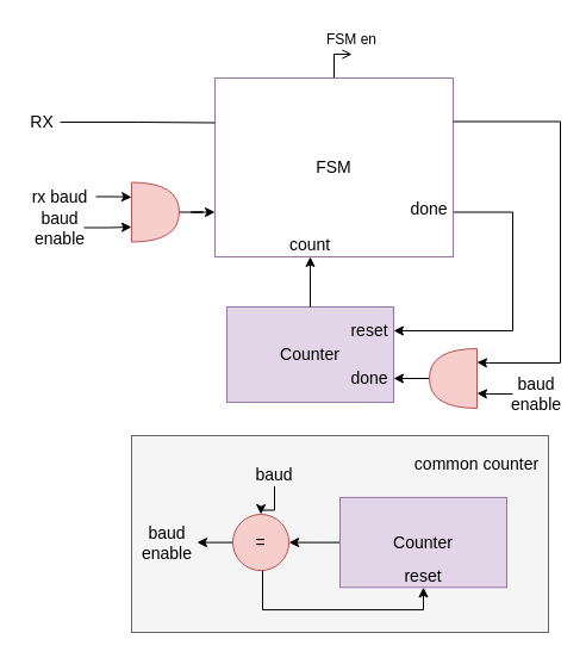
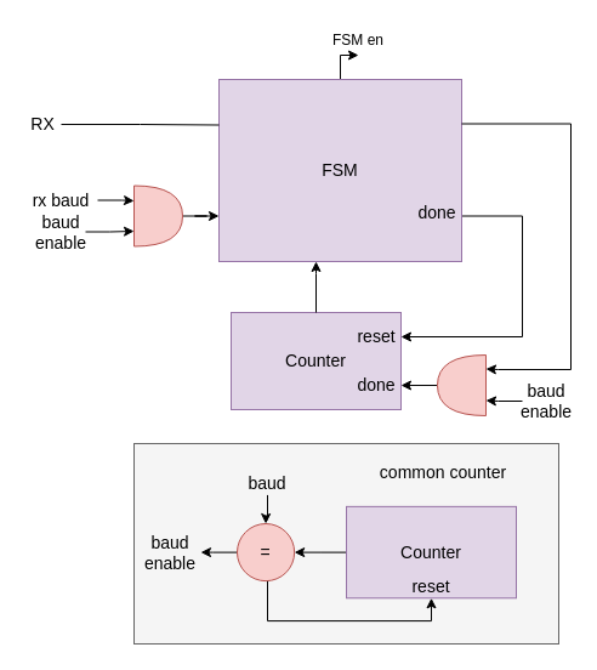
  <mxCell id="0" />
  <mxCell id="1" parent="0" />
  <mxCell id="2" style="edgeStyle=orthogonalEdgeStyle;rounded=0;orthogonalLoop=1;jettySize=auto;html=1;exitX=1;exitY=0.75;exitDx=0;exitDy=0;entryX=1;entryY=0.25;entryDx=0;entryDy=0;fontSize=14;" parent="1" source="4" target="20" edge="1"><mxGeometry relative="1" as="geometry"><Array as="points"><mxPoint x="430" y="178" /><mxPoint x="430" y="277" /></Array></mxGeometry></mxCell>
- <mxCell id="3" style="edgeStyle=orthogonalEdgeStyle;rounded=0;orthogonalLoop=1;jettySize=auto;html=1;endArrow=open;" parent="1" source="4" target="37" edge="1"><mxGeometry relative="1" as="geometry"><mxPoint x="280" y="5" as="targetPoint" /></mxGeometry></mxCell>
- <mxCell id="4" value="FSM" style="rounded=0;whiteSpace=wrap;html=1;fontSize=14;fillColor=#ffffff;strokeColor=#9673a6;" parent="1" vertex="1"><mxGeometry x="180" y="65" width="200" height="150" as="geometry" /></mxCell>
+ <mxCell id="3" style="edgeStyle=orthogonalEdgeStyle;rounded=0;orthogonalLoop=1;jettySize=auto;html=1;" parent="1" source="4" target="37" edge="1"><mxGeometry relative="1" as="geometry"><mxPoint x="280" y="5" as="targetPoint" /></mxGeometry></mxCell>
+ <mxCell id="4" value="FSM" style="rounded=0;whiteSpace=wrap;html=1;fontSize=14;fillColor=#e1d5e7;strokeColor=#9673a6;" parent="1" vertex="1"><mxGeometry x="180" y="65" width="200" height="150" as="geometry" /></mxCell>
  <mxCell id="5" value="" style="edgeStyle=orthogonalEdgeStyle;rounded=0;orthogonalLoop=1;jettySize=auto;html=1;fontSize=14;entryX=0;entryY=0.25;entryDx=0;entryDy=0;endArrow=none;" parent="1" source="6" target="4" edge="1"><mxGeometry relative="1" as="geometry" /></mxCell>
  <mxCell id="6" value="RX" style="text;html=1;align=center;verticalAlign=middle;whiteSpace=wrap;rounded=0;fontSize=14;" parent="1" vertex="1"><mxGeometry x="20" y="87" width="30" height="30" as="geometry" /></mxCell>
  <mxCell id="7" value="" style="group;fontSize=14;fillColor=#f5f5f5;fontColor=#333333;strokeColor=#666666;" parent="1" vertex="1" connectable="0"><mxGeometry x="110" y="365" width="350" height="165" as="geometry" /></mxCell>
  <mxCell id="8" value="" style="rounded=0;whiteSpace=wrap;html=1;fontSize=14;fillColor=#f5f5f5;fontColor=#333333;strokeColor=#666666;" parent="7" vertex="1"><mxGeometry width="350" height="165" as="geometry" /></mxCell>
  <mxCell id="9" value="" style="edgeStyle=orthogonalEdgeStyle;rounded=0;orthogonalLoop=1;jettySize=auto;html=1;fontSize=14;" parent="7" source="10" target="13" edge="1"><mxGeometry relative="1" as="geometry" /></mxCell>
  <mxCell id="10" value="Counter" style="rounded=0;whiteSpace=wrap;html=1;fontSize=14;fillColor=#e1d5e7;strokeColor=#9673a6;" parent="7" vertex="1"><mxGeometry x="175" y="51.857" width="140" height="75.429" as="geometry" /></mxCell>
  <mxCell id="11" style="edgeStyle=orthogonalEdgeStyle;rounded=0;orthogonalLoop=1;jettySize=auto;html=1;entryX=0.5;entryY=1;entryDx=0;entryDy=0;fontSize=14;" parent="7" source="13" target="10" edge="1"><mxGeometry relative="1" as="geometry"><Array as="points"><mxPoint x="110" y="146.143" /><mxPoint x="245" y="146.143" /></Array></mxGeometry></mxCell>
  <mxCell id="12" value="" style="edgeStyle=orthogonalEdgeStyle;rounded=0;orthogonalLoop=1;jettySize=auto;html=1;fontSize=14;" parent="7" source="13" target="15" edge="1"><mxGeometry relative="1" as="geometry" /></mxCell>
  <mxCell id="13" value="=" style="ellipse;whiteSpace=wrap;html=1;aspect=fixed;fontSize=14;fillColor=#f8cecc;strokeColor=#b85450;" parent="7" vertex="1"><mxGeometry x="85" y="66" width="47.143" height="47.143" as="geometry" /></mxCell>
  <mxCell id="14" value="reset" style="text;html=1;align=center;verticalAlign=middle;whiteSpace=wrap;rounded=0;fontSize=14;" parent="7" vertex="1"><mxGeometry x="215" y="108.429" width="60" height="18.857" as="geometry" /></mxCell>
  <mxCell id="15" value="baud enable" style="text;html=1;align=center;verticalAlign=middle;whiteSpace=wrap;rounded=0;fontSize=14;" parent="7" vertex="1"><mxGeometry x="5" y="75.429" width="50" height="28.286" as="geometry" /></mxCell>
  <mxCell id="16" value="" style="edgeStyle=orthogonalEdgeStyle;rounded=0;orthogonalLoop=1;jettySize=auto;html=1;fontSize=14;" parent="7" source="17" target="13" edge="1"><mxGeometry relative="1" as="geometry" /></mxCell>
- <mxCell id="17" value="baud" style="text;html=1;align=center;verticalAlign=middle;whiteSpace=wrap;rounded=0;fontSize=14;" parent="7" vertex="1"><mxGeometry x="90" y="23.571" width="60" height="18.857" as="geometry" /></mxCell>
- <mxCell id="18" value="common counter" style="text;html=1;align=center;verticalAlign=middle;whiteSpace=wrap;rounded=0;fontSize=14;" parent="7" vertex="1"><mxGeometry x="235" y="9.429" width="110" height="28.286" as="geometry" /></mxCell>
+ <mxCell id="17" value="baud" style="text;html=1;align=center;verticalAlign=middle;whiteSpace=wrap;rounded=0;fontSize=14;" parent="7" vertex="1"><mxGeometry x="80" y="23.571" width="60" height="18.857" as="geometry" /></mxCell>
+ <mxCell id="18" value="common counter" style="text;html=1;align=center;verticalAlign=middle;whiteSpace=wrap;rounded=0;fontSize=14;" parent="7" vertex="1"><mxGeometry x="200" y="9.429" width="110" height="28.286" as="geometry" /></mxCell>
  <mxCell id="19" value="" style="group;fontSize=14;fillColor=#e1d5e7;strokeColor=#9673a6;" parent="1" vertex="1" connectable="0"><mxGeometry x="190" y="257" width="140" height="80" as="geometry" /></mxCell>
  <mxCell id="20" value="Counter" style="rounded=0;whiteSpace=wrap;html=1;fontSize=14;fillColor=#e1d5e7;strokeColor=#9673a6;" parent="19" vertex="1"><mxGeometry width="140" height="80" as="geometry" /></mxCell>
  <mxCell id="21" value="reset" style="text;html=1;align=center;verticalAlign=middle;whiteSpace=wrap;rounded=0;fontSize=14;" parent="19" vertex="1"><mxGeometry x="100" y="10" width="40" height="20" as="geometry" /></mxCell>
  <mxCell id="22" value="done" style="text;html=1;align=center;verticalAlign=middle;whiteSpace=wrap;rounded=0;fontSize=14;" parent="19" vertex="1"><mxGeometry x="100" y="50" width="40" height="20" as="geometry" /></mxCell>
  <mxCell id="23" value="done" style="text;html=1;align=center;verticalAlign=middle;whiteSpace=wrap;rounded=0;fontSize=14;" parent="1" vertex="1"><mxGeometry x="340" y="165" width="40" height="20" as="geometry" /></mxCell>
  <mxCell id="24" value="" style="edgeStyle=orthogonalEdgeStyle;rounded=0;orthogonalLoop=1;jettySize=auto;html=1;fontSize=14;" parent="1" source="20" target="4" edge="1"><mxGeometry relative="1" as="geometry"><Array as="points"><mxPoint x="260" y="225" /><mxPoint x="260" y="225" /></Array></mxGeometry></mxCell>
- <mxCell id="25" value="count" style="text;html=1;align=center;verticalAlign=middle;whiteSpace=wrap;rounded=0;fontSize=14;" parent="1" vertex="1"><mxGeometry x="235" y="195" width="50" height="20" as="geometry" /></mxCell>
  <mxCell id="26" style="edgeStyle=orthogonalEdgeStyle;rounded=0;orthogonalLoop=1;jettySize=auto;html=1;entryX=1;entryY=0.75;entryDx=0;entryDy=0;" parent="1" source="27" target="20" edge="1"><mxGeometry relative="1" as="geometry" /></mxCell>
  <mxCell id="27" value="" style="shape=or;whiteSpace=wrap;html=1;rotation=-180;fillColor=#f8cecc;strokeColor=#b85450;" parent="1" vertex="1"><mxGeometry x="360" y="292" width="40" height="50" as="geometry" /></mxCell>
  <mxCell id="28" style="edgeStyle=orthogonalEdgeStyle;rounded=0;orthogonalLoop=1;jettySize=auto;html=1;exitX=1;exitY=0.25;exitDx=0;exitDy=0;entryX=0;entryY=0.75;entryDx=0;entryDy=0;entryPerimeter=0;" parent="1" edge="1"><mxGeometry relative="1" as="geometry"><mxPoint x="380" y="101.5" as="sourcePoint" /><mxPoint x="400" y="303.5" as="targetPoint" /><Array as="points"><mxPoint x="470" y="102" /><mxPoint x="470" y="304" /><mxPoint x="410" y="304" /></Array></mxGeometry></mxCell>
  <mxCell id="29" value="baud enable" style="text;html=1;align=center;verticalAlign=middle;whiteSpace=wrap;rounded=0;fontSize=14;" parent="1" vertex="1"><mxGeometry x="430" y="320" width="40" height="20" as="geometry" /></mxCell>
  <mxCell id="30" style="edgeStyle=orthogonalEdgeStyle;rounded=0;orthogonalLoop=1;jettySize=auto;html=1;entryX=0;entryY=0.25;entryDx=0;entryDy=0;entryPerimeter=0;" parent="1" source="29" target="27" edge="1"><mxGeometry relative="1" as="geometry" /></mxCell>
  <mxCell id="31" value="rx baud" style="text;html=1;align=center;verticalAlign=middle;whiteSpace=wrap;rounded=0;fontSize=14;" parent="1" vertex="1"><mxGeometry x="20" y="149.5" width="60" height="30" as="geometry" /></mxCell>
  <mxCell id="32" style="edgeStyle=orthogonalEdgeStyle;rounded=0;orthogonalLoop=1;jettySize=auto;html=1;entryX=0;entryY=0.75;entryDx=0;entryDy=0;" parent="1" source="33" target="4" edge="1"><mxGeometry relative="1" as="geometry" /></mxCell>
  <mxCell id="33" value="" style="shape=or;whiteSpace=wrap;html=1;rotation=0;fillColor=#f8cecc;strokeColor=#b85450;" parent="1" vertex="1"><mxGeometry x="110" y="152.5" width="40" height="50" as="geometry" /></mxCell>
  <mxCell id="34" style="edgeStyle=orthogonalEdgeStyle;rounded=0;orthogonalLoop=1;jettySize=auto;html=1;entryX=0;entryY=0.25;entryDx=0;entryDy=0;entryPerimeter=0;" parent="1" source="31" target="33" edge="1"><mxGeometry relative="1" as="geometry" /></mxCell>
  <mxCell id="35" value="baud enable" style="text;html=1;align=center;verticalAlign=middle;whiteSpace=wrap;rounded=0;fontSize=14;" parent="1" vertex="1"><mxGeometry x="30" y="180.5" width="40" height="20" as="geometry" /></mxCell>
  <mxCell id="36" style="edgeStyle=orthogonalEdgeStyle;rounded=0;orthogonalLoop=1;jettySize=auto;html=1;entryX=0;entryY=0.75;entryDx=0;entryDy=0;entryPerimeter=0;" parent="1" source="35" target="33" edge="1"><mxGeometry relative="1" as="geometry" /></mxCell>
  <mxCell id="37" value="FSM en" style="text;html=1;align=center;verticalAlign=middle;whiteSpace=wrap;rounded=0;" parent="1" vertex="1"><mxGeometry x="265" y="20" width="60" height="25" as="geometry" /></mxCell>
